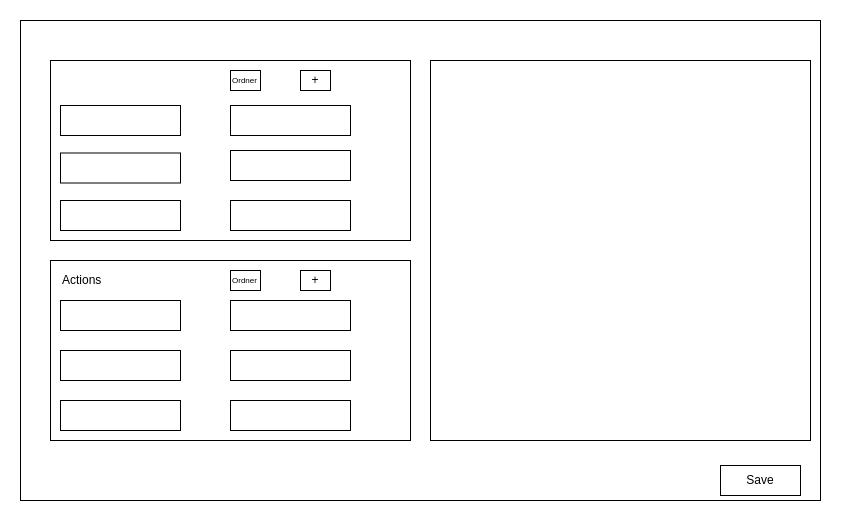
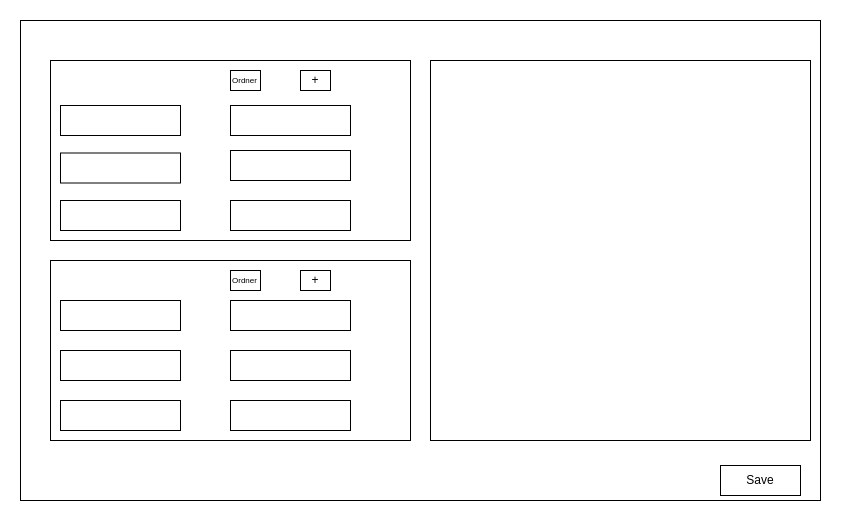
  <mxCell id="0" />
  <mxCell id="1" parent="0" />
  <mxCell id="2" value="" style="rounded=0;whiteSpace=wrap;html=1;imageAspect=0;imageWidth=24;imageHeight=24;" vertex="1" parent="1"><mxGeometry x="20" y="20" width="800" height="480" as="geometry" /></mxCell>
  <mxCell id="3" value="" style="whiteSpace=wrap;html=1;aspect=fixed;" vertex="1" parent="1"><mxGeometry x="430" y="60" width="380" height="380" as="geometry" /></mxCell>
  <mxCell id="4" value="Save" style="rounded=0;whiteSpace=wrap;html=1;" vertex="1" parent="1"><mxGeometry x="720" y="465" width="80" height="30" as="geometry" /></mxCell>
  <mxCell id="5" value="" style="rounded=0;whiteSpace=wrap;html=1;" vertex="1" parent="1"><mxGeometry x="50" y="60" width="360" height="180" as="geometry" /></mxCell>
  <mxCell id="6" value="" style="rounded=0;whiteSpace=wrap;html=1;" vertex="1" parent="1"><mxGeometry x="50" y="260" width="360" height="180" as="geometry" /></mxCell>
  <mxCell id="7" value="" style="rounded=0;whiteSpace=wrap;html=1;" vertex="1" parent="1"><mxGeometry x="60" y="200" width="120" height="30" as="geometry" /></mxCell>
  <mxCell id="8" value="" style="rounded=0;whiteSpace=wrap;html=1;" vertex="1" parent="1"><mxGeometry x="60" y="152.5" width="120" height="30" as="geometry" /></mxCell>
  <mxCell id="9" value="" style="rounded=0;whiteSpace=wrap;html=1;" vertex="1" parent="1"><mxGeometry x="60" y="105" width="120" height="30" as="geometry" /></mxCell>
  <mxCell id="10" value="" style="rounded=0;whiteSpace=wrap;html=1;" vertex="1" parent="1"><mxGeometry x="60" y="400" width="120" height="30" as="geometry" /></mxCell>
  <mxCell id="11" value="" style="rounded=0;whiteSpace=wrap;html=1;" vertex="1" parent="1"><mxGeometry x="60" y="350" width="120" height="30" as="geometry" /></mxCell>
  <mxCell id="12" value="" style="rounded=0;whiteSpace=wrap;html=1;" vertex="1" parent="1"><mxGeometry x="60" y="300" width="120" height="30" as="geometry" /></mxCell>
  <mxCell id="13" value="" style="rounded=0;whiteSpace=wrap;html=1;" vertex="1" parent="1"><mxGeometry x="230" y="200" width="120" height="30" as="geometry" /></mxCell>
  <mxCell id="14" value="" style="rounded=0;whiteSpace=wrap;html=1;" vertex="1" parent="1"><mxGeometry x="230" y="150" width="120" height="30" as="geometry" /></mxCell>
  <mxCell id="15" value="" style="rounded=0;whiteSpace=wrap;html=1;" vertex="1" parent="1"><mxGeometry x="230" y="105" width="120" height="30" as="geometry" /></mxCell>
  <mxCell id="16" value="" style="rounded=0;whiteSpace=wrap;html=1;" vertex="1" parent="1"><mxGeometry x="230" y="400" width="120" height="30" as="geometry" /></mxCell>
  <mxCell id="17" value="" style="rounded=0;whiteSpace=wrap;html=1;" vertex="1" parent="1"><mxGeometry x="230" y="350" width="120" height="30" as="geometry" /></mxCell>
  <mxCell id="18" value="" style="rounded=0;whiteSpace=wrap;html=1;" vertex="1" parent="1"><mxGeometry x="230" y="300" width="120" height="30" as="geometry" /></mxCell>
- <mxCell id="19" value="Actions" style="text;html=1;strokeColor=none;fillColor=none;align=left;verticalAlign=middle;whiteSpace=wrap;rounded=0;" vertex="1" parent="1"><mxGeometry x="60" y="270" width="70" height="20" as="geometry" /></mxCell>
  <mxCell id="20" value="Ordner" style="rounded=0;whiteSpace=wrap;html=1;align=left;fontSize=8;" vertex="1" parent="1"><mxGeometry x="230" y="70" width="30" height="20" as="geometry" /></mxCell>
  <mxCell id="21" value="+" style="rounded=0;whiteSpace=wrap;html=1;align=center;verticalAlign=middle;" vertex="1" parent="1"><mxGeometry x="300" y="70" width="30" height="20" as="geometry" /></mxCell>
  <mxCell id="22" value="Ordner" style="rounded=0;whiteSpace=wrap;html=1;align=left;fontSize=8;" vertex="1" parent="1"><mxGeometry x="230" y="270" width="30" height="20" as="geometry" /></mxCell>
  <mxCell id="23" value="+" style="rounded=0;whiteSpace=wrap;html=1;align=center;verticalAlign=middle;" vertex="1" parent="1"><mxGeometry x="300" y="270" width="30" height="20" as="geometry" /></mxCell>
